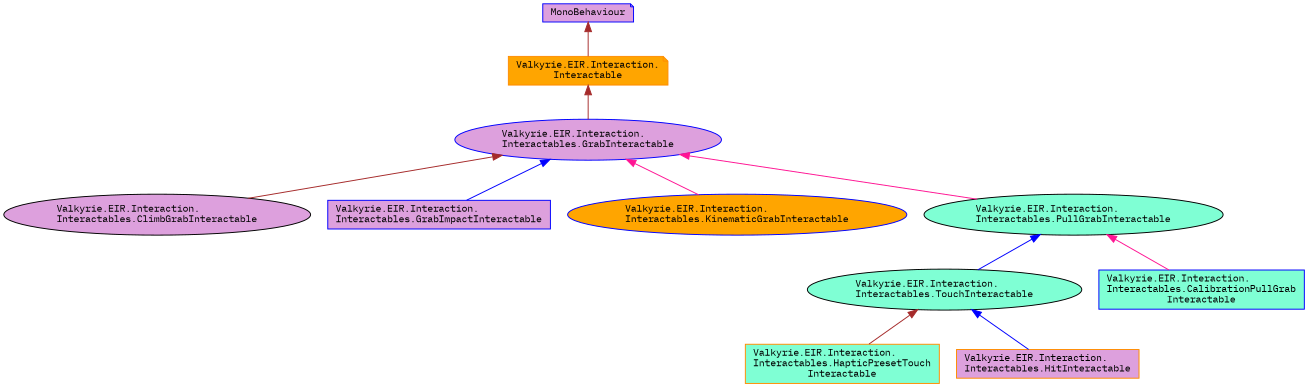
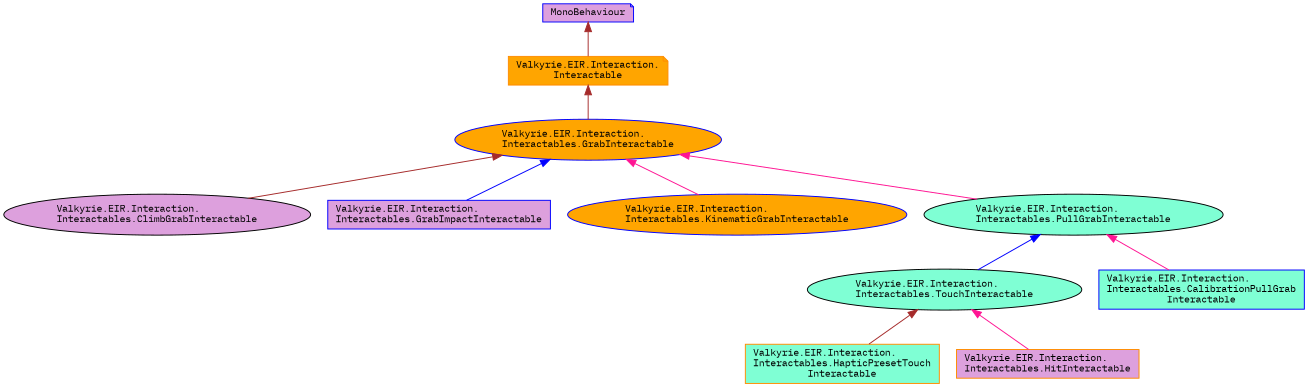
  digraph {
    fontname="IBM Plex Mono"
    rankdir=TB
    node [color=blue fillcolor=plum fontname="IBM Plex Mono" fontsize=10 shape=ellipse style=filled]
    edge [color=brown dir=back fontname="IBM Plex Mono" fontsize=10 labelfontname=Helvetica labelfontsize=10 style=solid]
    n1 [color=darkorange fillcolor=orange fontcolor=black height=0.2 label="Valkyrie.EIR.Interaction.\lInteractable" shape=note width=0.4]
-   n2 [height=0.2 label="Valkyrie.EIR.Interaction.\lInteractables.GrabInteractable" width=0.4]
+   n2 [fillcolor=orange height=0.2 label="Valkyrie.EIR.Interaction.\lInteractables.GrabInteractable" width=0.4]
    n3 [color=black height=0.2 label="Valkyrie.EIR.Interaction.\lInteractables.ClimbGrabInteractable" width=0.4]
    n4 [height=0.2 label="Valkyrie.EIR.Interaction.\lInteractables.GrabImpactInteractable" shape=box width=0.4]
    n5 [fillcolor=orange height=0.2 label="Valkyrie.EIR.Interaction.\lInteractables.KinematicGrabInteractable" width=0.4]
    n6 [color=black fillcolor=aquamarine height=0.2 label="Valkyrie.EIR.Interaction.\lInteractables.PullGrabInteractable" width=0.4]
    n7 [color=black fillcolor=aquamarine height=0.2 label="Valkyrie.EIR.Interaction.\lInteractables.TouchInteractable" width=0.4]
    n8 [color=darkorange fillcolor=aquamarine height=0.2 label="Valkyrie.EIR.Interaction.\lInteractables.HapticPresetTouch\lInteractable" shape=box width=0.4]
    n9 [color=darkorange height=0.2 label="Valkyrie.EIR.Interaction.\lInteractables.HitInteractable" shape=box width=0.4]
    n10 [height=0.2 label=MonoBehaviour shape=note width=0.4]
    n11 [fillcolor=aquamarine height=0.2 label="Valkyrie.EIR.Interaction.\lInteractables.CalibrationPullGrab\lInteractable" shape=box width=0.4]
    n1 -> n2
    n2 -> n3
    n2 -> n4 [color=blue]
    n2 -> n5 [color=deeppink]
    n2 -> n6 [color=deeppink]
    n6 -> n7 [color=blue]
    n6 -> n11 [color=deeppink]
    n7 -> n8
-   n7 -> n9 [color=blue]
+   n7 -> n9 [color=deeppink]
    n10 -> n1
  }
